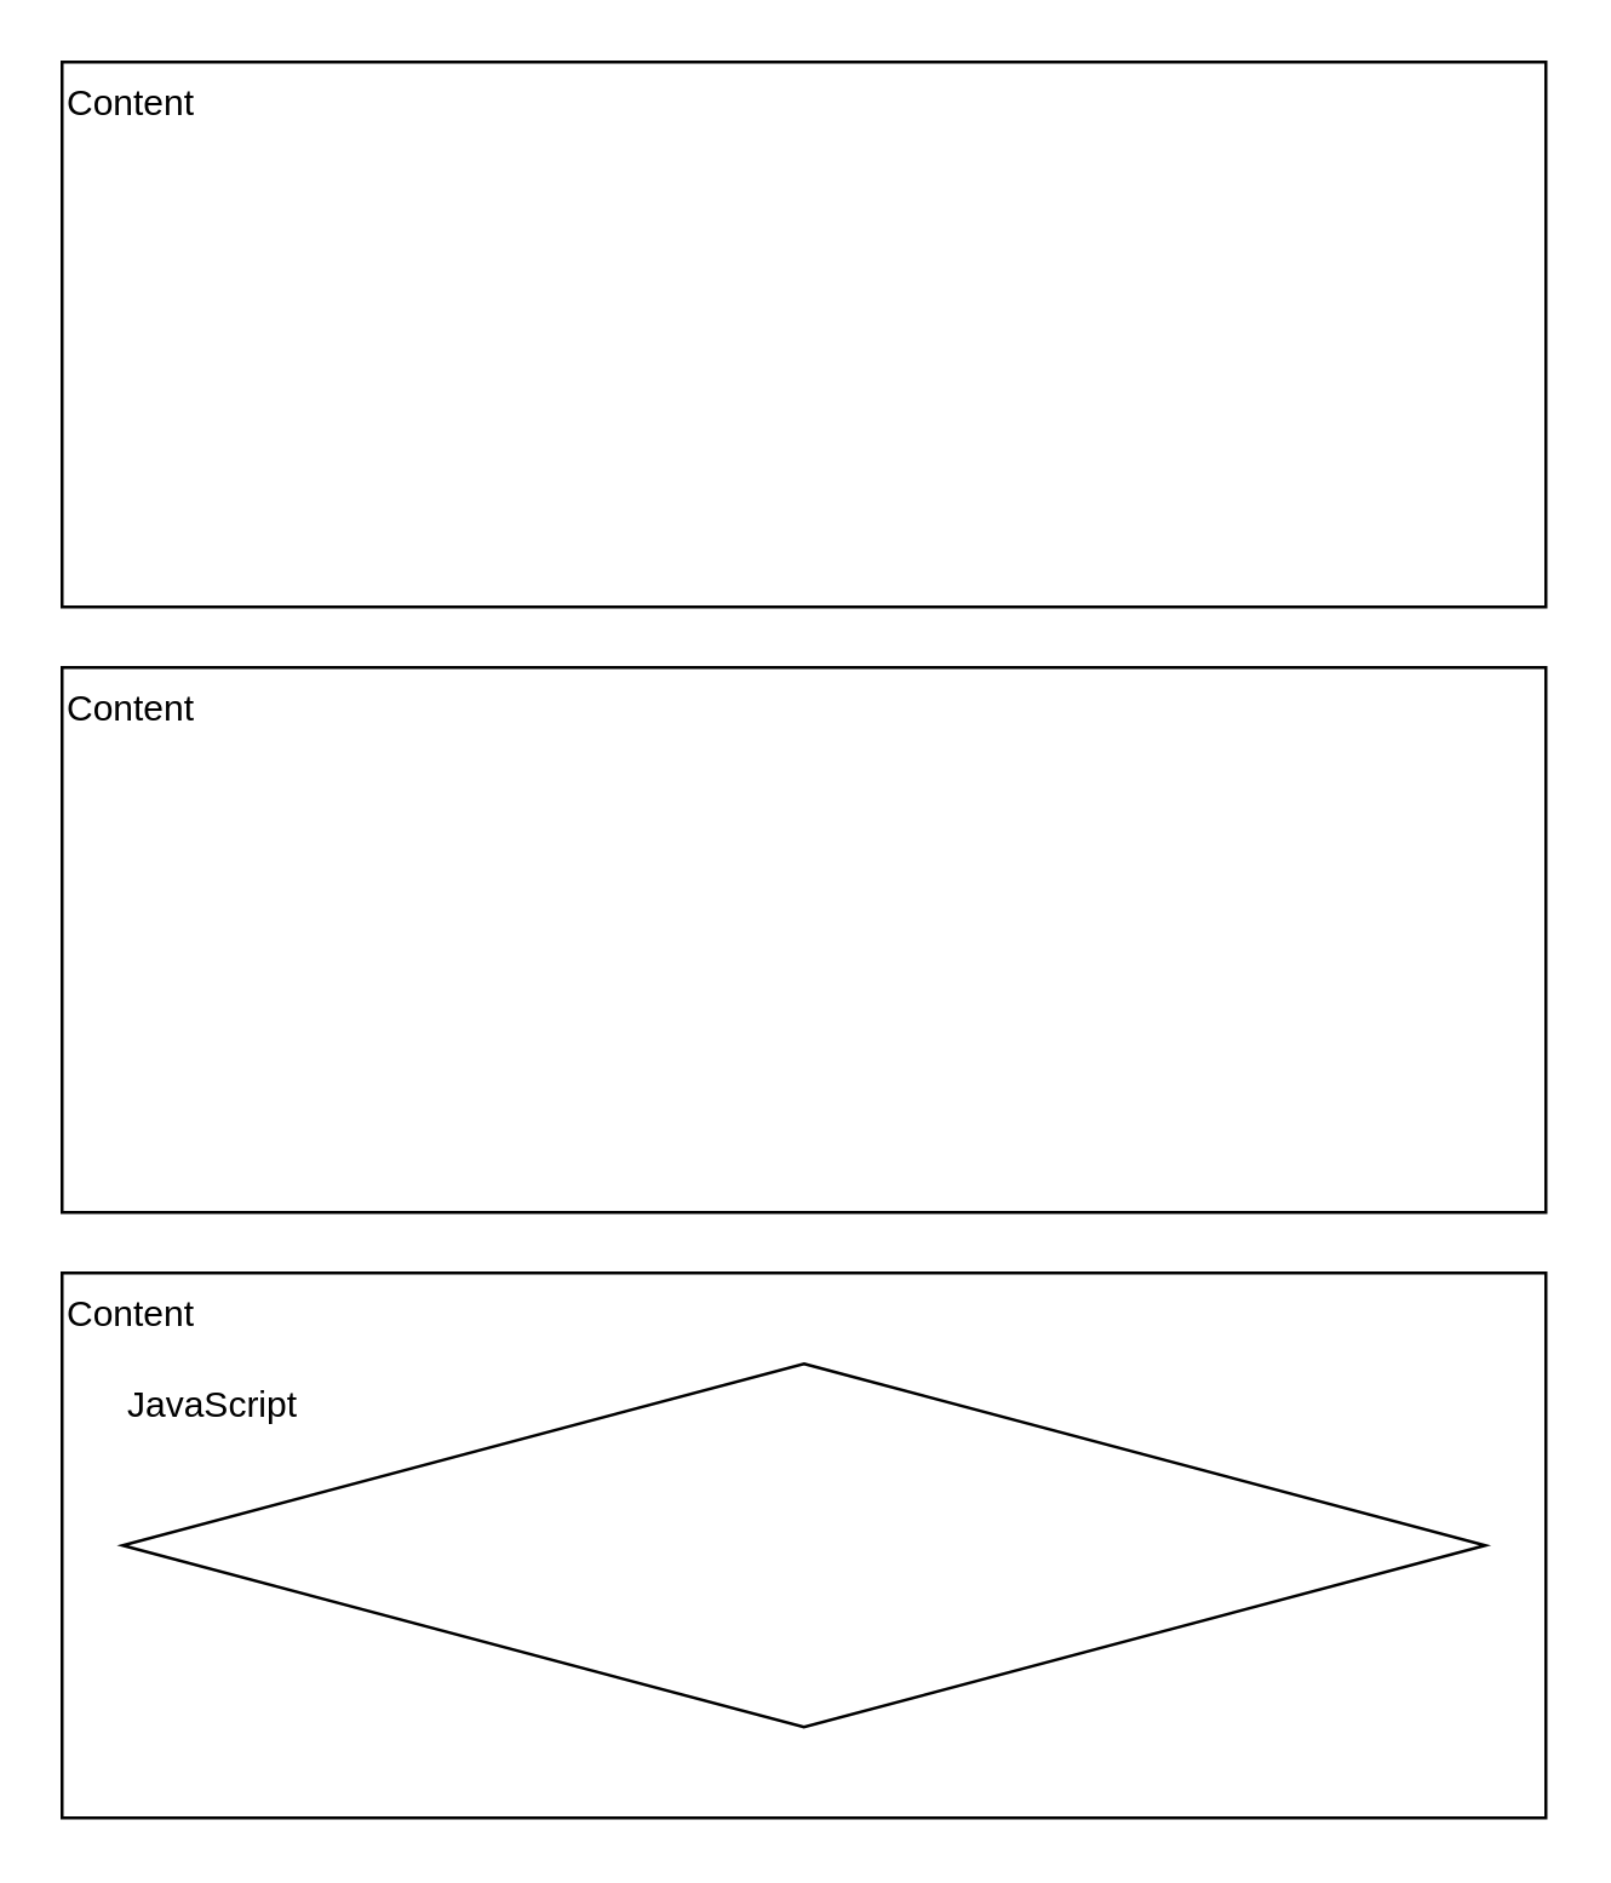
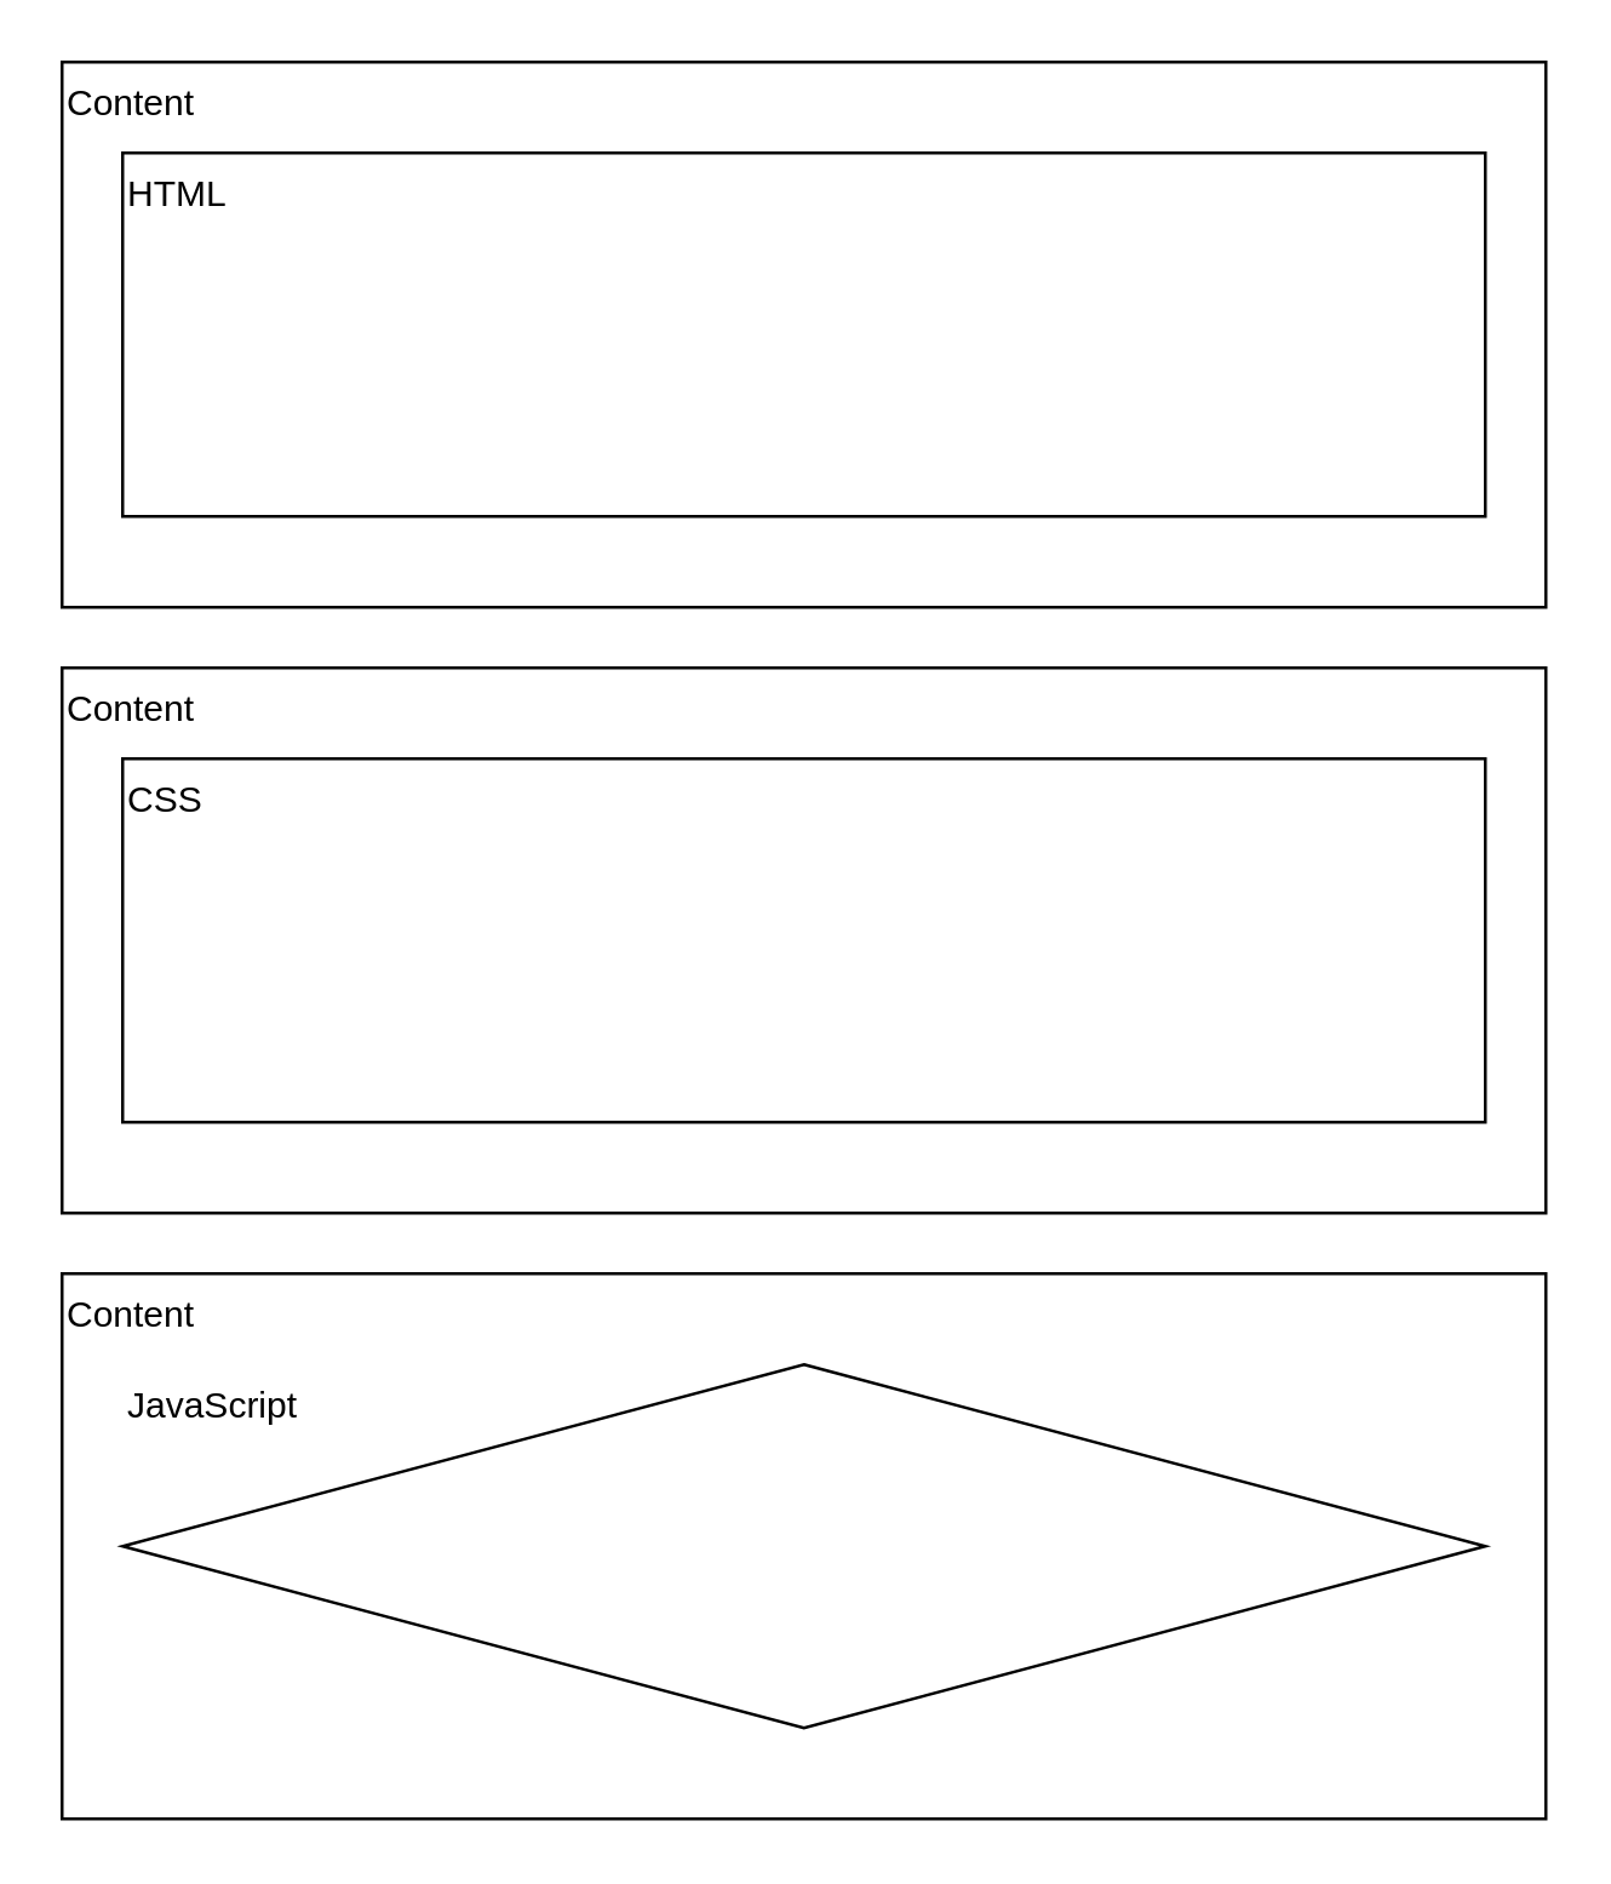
  <mxCell id="0" />
  <mxCell id="1" parent="0" />
  <mxCell id="2" value="Content" style="rounded=0;whiteSpace=wrap;html=1;align=left;verticalAlign=top;spacing=2;" vertex="1" parent="1"><mxGeometry width="490" height="180" as="geometry" x="20" y="20" /></mxCell>
+ <mxCell id="3" value="HTML" style="rounded=0;whiteSpace=wrap;html=1;align=left;verticalAlign=top;" vertex="1" parent="1"><mxGeometry x="40" y="50" width="450" height="120" as="geometry" /></mxCell>
  <mxCell id="4" value="Content" style="rounded=0;whiteSpace=wrap;html=1;align=left;verticalAlign=top;spacing=2;" vertex="1" parent="1"><mxGeometry y="220" width="490" height="180" as="geometry" x="20" /></mxCell>
+ <mxCell id="5" value="CSS" style="rounded=0;whiteSpace=wrap;html=1;align=left;verticalAlign=top;" vertex="1" parent="1"><mxGeometry x="40" y="250" width="450" height="120" as="geometry" /></mxCell>
  <mxCell id="6" value="Content" style="rounded=0;whiteSpace=wrap;html=1;align=left;verticalAlign=top;spacing=2;" vertex="1" parent="1"><mxGeometry y="420" width="490" height="180" as="geometry" x="20" /></mxCell>
  <mxCell id="7" value="JavaScript" style="rhombus;whiteSpace=wrap;html=1;align=left;verticalAlign=top;" vertex="1" parent="1"><mxGeometry x="40" y="450" width="450" height="120" as="geometry" /></mxCell>
